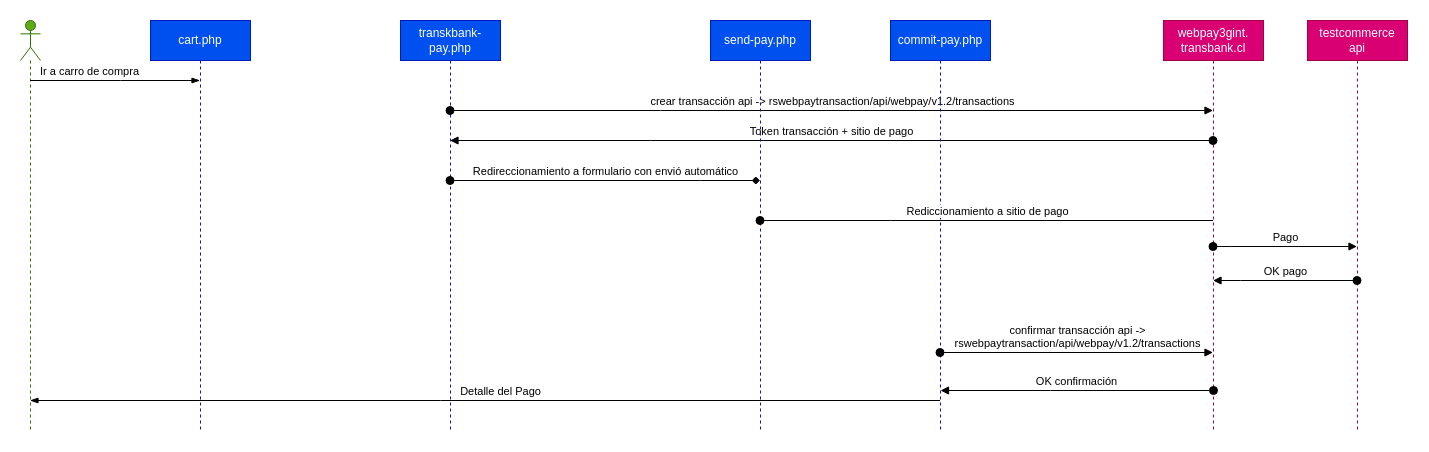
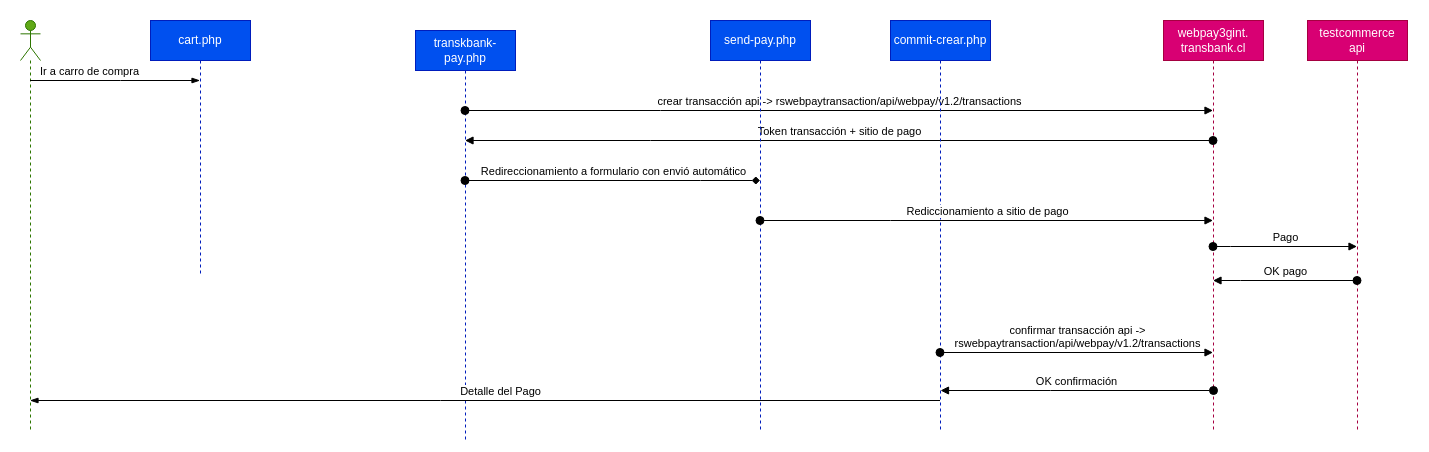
  <mxCell id="0" />
  <mxCell id="1" parent="0" />
- <mxCell id="2" value="cart.php" style="shape=umlLifeline;perimeter=lifelinePerimeter;whiteSpace=wrap;html=1;container=1;dropTarget=0;collapsible=0;recursiveResize=0;outlineConnect=0;portConstraint=eastwest;newEdgeStyle={&quot;curved&quot;:0,&quot;rounded&quot;:0};fontSize=12;fillColor=#0050ef;strokeColor=#001DBC;fontColor=#ffffff;" vertex="1" parent="1"><mxGeometry x="150" y="20" width="100" height="410" as="geometry" /></mxCell>
- <mxCell id="3" value="transkbank-pay.php" style="shape=umlLifeline;perimeter=lifelinePerimeter;whiteSpace=wrap;html=1;container=1;dropTarget=0;collapsible=0;recursiveResize=0;outlineConnect=0;portConstraint=eastwest;newEdgeStyle={&quot;curved&quot;:0,&quot;rounded&quot;:0};fontSize=12;fillColor=#0050ef;strokeColor=#001DBC;fontColor=#ffffff;" vertex="1" parent="1"><mxGeometry x="400" y="20" width="100" height="410" as="geometry" /></mxCell>
+ <mxCell id="2" value="cart.php" style="shape=umlLifeline;perimeter=lifelinePerimeter;whiteSpace=wrap;html=1;container=1;dropTarget=0;collapsible=0;recursiveResize=0;outlineConnect=0;portConstraint=eastwest;newEdgeStyle={&quot;curved&quot;:0,&quot;rounded&quot;:0};fontSize=12;fillColor=#0050ef;strokeColor=#001DBC;fontColor=#ffffff;" vertex="1" parent="1"><mxGeometry x="150" y="20" width="100" height="255" as="geometry" /></mxCell>
+ <mxCell id="3" value="transkbank-pay.php" style="shape=umlLifeline;perimeter=lifelinePerimeter;whiteSpace=wrap;html=1;container=1;dropTarget=0;collapsible=0;recursiveResize=0;outlineConnect=0;portConstraint=eastwest;newEdgeStyle={&quot;curved&quot;:0,&quot;rounded&quot;:0};fontSize=12;fillColor=#0050ef;strokeColor=#001DBC;fontColor=#ffffff;" vertex="1" parent="1"><mxGeometry x="415" y="30" width="100" height="410" as="geometry" /></mxCell>
  <mxCell id="4" value="webpay3gint.&lt;br&gt;transbank.cl" style="shape=umlLifeline;perimeter=lifelinePerimeter;whiteSpace=wrap;html=1;container=1;dropTarget=0;collapsible=0;recursiveResize=0;outlineConnect=0;portConstraint=eastwest;newEdgeStyle={&quot;curved&quot;:0,&quot;rounded&quot;:0};fontSize=12;fillColor=#d80073;strokeColor=#A50040;fontColor=#ffffff;" vertex="1" parent="1"><mxGeometry x="1163" y="20" width="100" height="410" as="geometry" /></mxCell>
  <mxCell id="5" value="crear transacción api -&amp;gt; rswebpaytransaction/api/webpay/v1.2/transactions" style="html=1;verticalAlign=bottom;startArrow=oval;startFill=1;endArrow=block;startSize=8;curved=0;rounded=0;" edge="1" parent="1" source="3" target="4"><mxGeometry width="60" relative="1" as="geometry"><mxPoint x="360" y="160" as="sourcePoint" /><mxPoint x="520" y="160" as="targetPoint" /><Array as="points"><mxPoint x="660" y="110" /></Array></mxGeometry></mxCell>
  <mxCell id="6" value="Token transacción + sitio de pago" style="html=1;verticalAlign=bottom;startArrow=oval;startFill=1;endArrow=block;startSize=8;curved=0;rounded=0;" edge="1" parent="1" source="4" target="3"><mxGeometry width="60" relative="1" as="geometry"><mxPoint x="460" y="180" as="sourcePoint" /><mxPoint x="830" y="180" as="targetPoint" /><Array as="points"><mxPoint x="650" y="140" /></Array></mxGeometry></mxCell>
  <mxCell id="7" value="send-pay.php" style="shape=umlLifeline;perimeter=lifelinePerimeter;whiteSpace=wrap;html=1;container=1;dropTarget=0;collapsible=0;recursiveResize=0;outlineConnect=0;portConstraint=eastwest;newEdgeStyle={&quot;curved&quot;:0,&quot;rounded&quot;:0};fontSize=12;fillColor=#0050ef;strokeColor=#001DBC;fontColor=#ffffff;" vertex="1" parent="1"><mxGeometry x="710" y="20" width="100" height="410" as="geometry" /></mxCell>
  <mxCell id="8" value="Redireccionamiento a formulario con envió automático" style="html=1;verticalAlign=bottom;startArrow=oval;startFill=1;endArrow=diamond;startSize=8;curved=0;rounded=0;" edge="1" parent="1" source="3" target="7"><mxGeometry width="60" relative="1" as="geometry"><mxPoint x="490" y="220" as="sourcePoint" /><mxPoint x="770" y="220" as="targetPoint" /><Array as="points"><mxPoint x="700" y="180" /></Array></mxGeometry></mxCell>
- <mxCell id="9" value="commit-pay.php" style="shape=umlLifeline;perimeter=lifelinePerimeter;whiteSpace=wrap;html=1;container=1;dropTarget=0;collapsible=0;recursiveResize=0;outlineConnect=0;portConstraint=eastwest;newEdgeStyle={&quot;curved&quot;:0,&quot;rounded&quot;:0};fontSize=12;fillColor=#0050ef;strokeColor=#001DBC;fontColor=#ffffff;" vertex="1" parent="1"><mxGeometry x="890" y="20" width="100" height="410" as="geometry" /></mxCell>
- <mxCell id="10" value="Rediccionamiento a sitio de pago" style="html=1;verticalAlign=bottom;startArrow=oval;startFill=1;endArrow=none;startSize=8;curved=0;rounded=0;" edge="1" parent="1" source="7" target="4"><mxGeometry width="60" relative="1" as="geometry"><mxPoint x="880" y="220" as="sourcePoint" /><mxPoint x="1030" y="220" as="targetPoint" /><Array as="points"><mxPoint x="890" y="220" /></Array></mxGeometry></mxCell>
+ <mxCell id="9" value="commit-crear.php" style="shape=umlLifeline;perimeter=lifelinePerimeter;whiteSpace=wrap;html=1;container=1;dropTarget=0;collapsible=0;recursiveResize=0;outlineConnect=0;portConstraint=eastwest;newEdgeStyle={&quot;curved&quot;:0,&quot;rounded&quot;:0};fontSize=12;fillColor=#0050ef;strokeColor=#001DBC;fontColor=#ffffff;" vertex="1" parent="1"><mxGeometry x="890" y="20" width="100" height="410" as="geometry" /></mxCell>
+ <mxCell id="10" value="Rediccionamiento a sitio de pago" style="html=1;verticalAlign=bottom;startArrow=oval;startFill=1;endArrow=block;startSize=8;curved=0;rounded=0;" edge="1" parent="1" source="7" target="4"><mxGeometry width="60" relative="1" as="geometry"><mxPoint x="880" y="220" as="sourcePoint" /><mxPoint x="1030" y="220" as="targetPoint" /><Array as="points"><mxPoint x="890" y="220" /></Array></mxGeometry></mxCell>
  <mxCell id="11" value="testcommerce&lt;br&gt;api" style="shape=umlLifeline;perimeter=lifelinePerimeter;whiteSpace=wrap;html=1;container=1;dropTarget=0;collapsible=0;recursiveResize=0;outlineConnect=0;portConstraint=eastwest;newEdgeStyle={&quot;curved&quot;:0,&quot;rounded&quot;:0};fontSize=12;fillColor=#d80073;strokeColor=#A50040;fontColor=#ffffff;" vertex="1" parent="1"><mxGeometry x="1307" y="20" width="100" height="410" as="geometry" /></mxCell>
  <mxCell id="12" value="Pago" style="html=1;verticalAlign=bottom;startArrow=oval;startFill=1;endArrow=block;startSize=8;curved=0;rounded=0;" edge="1" parent="1" source="4" target="11"><mxGeometry width="60" relative="1" as="geometry"><mxPoint x="1190" y="246" as="sourcePoint" /><mxPoint x="1319.5" y="246" as="targetPoint" /><Array as="points"><mxPoint x="1230" y="246" /></Array></mxGeometry></mxCell>
  <mxCell id="13" value="OK pago" style="html=1;verticalAlign=bottom;startArrow=oval;startFill=1;endArrow=block;startSize=8;curved=0;rounded=0;" edge="1" parent="1" source="11" target="4"><mxGeometry width="60" relative="1" as="geometry"><mxPoint x="1080" y="280" as="sourcePoint" /><mxPoint x="1140" y="280" as="targetPoint" /><Array as="points"><mxPoint x="1240" y="280" /></Array></mxGeometry></mxCell>
  <mxCell id="14" value="" style="shape=umlLifeline;perimeter=lifelinePerimeter;whiteSpace=wrap;html=1;container=1;dropTarget=0;collapsible=0;recursiveResize=0;outlineConnect=0;portConstraint=eastwest;newEdgeStyle={&quot;curved&quot;:0,&quot;rounded&quot;:0};participant=umlActor;fillColor=#60a917;strokeColor=#2D7600;fontColor=#ffffff;" vertex="1" parent="1"><mxGeometry x="20" y="20" width="20" height="410" as="geometry" /></mxCell>
  <mxCell id="15" value="" style="edgeStyle=elbowEdgeStyle;fontSize=12;html=1;endArrow=blockThin;endFill=1;rounded=0;" edge="1" parent="1" source="14" target="2"><mxGeometry width="160" relative="1" as="geometry"><mxPoint x="49.5" y="80" as="sourcePoint" /><mxPoint x="199.5" y="80" as="targetPoint" /><Array as="points"><mxPoint x="120" y="80" /></Array></mxGeometry></mxCell>
  <mxCell id="16" value="Ir a carro de compra" style="edgeLabel;html=1;align=center;verticalAlign=middle;resizable=0;points=[];" vertex="1" connectable="0" parent="15"><mxGeometry x="-0.3" y="-2" relative="1" as="geometry"><mxPoint y="-12" as="offset" /></mxGeometry></mxCell>
  <mxCell id="17" value="" style="edgeStyle=elbowEdgeStyle;fontSize=12;html=1;endArrow=blockThin;endFill=1;rounded=0;elbow=vertical;" edge="1" parent="1" source="9" target="14"><mxGeometry width="160" relative="1" as="geometry"><mxPoint x="800" y="320" as="sourcePoint" /><mxPoint x="560" y="320" as="targetPoint" /><Array as="points"><mxPoint x="440" y="400" /></Array></mxGeometry></mxCell>
  <mxCell id="18" value="Detalle del Pago" style="edgeLabel;html=1;align=center;verticalAlign=middle;resizable=0;points=[];" vertex="1" connectable="0" parent="17"><mxGeometry x="0.037" y="-2" relative="1" as="geometry"><mxPoint x="32" y="-8" as="offset" /></mxGeometry></mxCell>
  <mxCell id="19" value="confirmar transacción api -&amp;gt; &lt;br&gt;rswebpaytransaction/api/webpay/v1.2/transactions" style="html=1;verticalAlign=bottom;startArrow=oval;startFill=1;endArrow=block;startSize=8;curved=0;rounded=0;" edge="1" parent="1" target="4"><mxGeometry x="0.004" width="60" relative="1" as="geometry"><mxPoint x="939.5" y="352" as="sourcePoint" /><mxPoint x="1179.5" y="352" as="targetPoint" /><mxPoint as="offset" /></mxGeometry></mxCell>
  <mxCell id="20" value="OK confirmación" style="html=1;verticalAlign=bottom;startArrow=oval;startFill=1;endArrow=block;startSize=8;curved=0;rounded=0;" edge="1" parent="1"><mxGeometry width="60" relative="1" as="geometry"><mxPoint x="1213" y="390" as="sourcePoint" /><mxPoint x="940" y="390" as="targetPoint" /><Array as="points"><mxPoint x="1050" y="390" /></Array></mxGeometry></mxCell>
